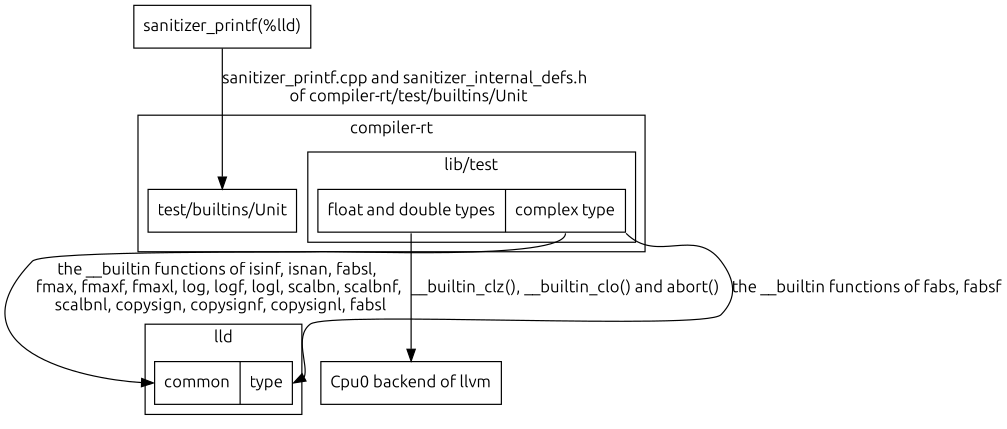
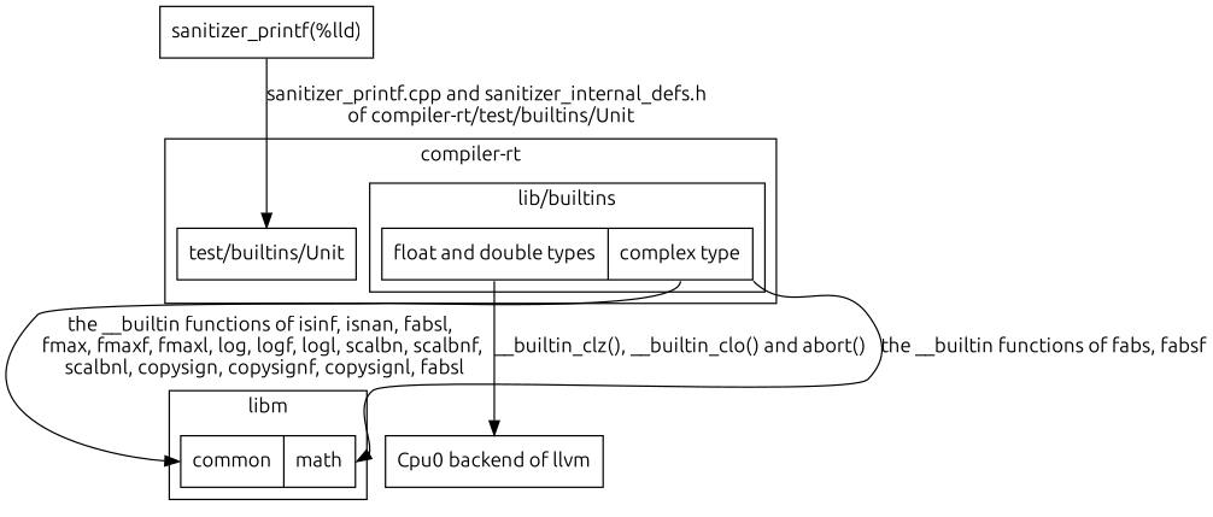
  digraph {
    compound=true
    fontname=Ubuntu
    rankdir=TB
    node [fontname=Ubuntu shape=record]
    edge [fontname=Ubuntu]
    n1 [label="<fdt> float and double types | <ct> complex type"]
    n2 [label="test/builtins/Unit"]
-   n3 [label="<c> common | <ma> type"]
+   n3 [label="<c> common | <ma> math"]
    n4 [label="Cpu0 backend of llvm"]
    n5 [label="sanitizer_printf(%lld)"]
    subgraph cluster_1 {
      label="compiler-rt"
      n2
      subgraph cluster_2 {
-       label="lib/test"
+       label="lib/builtins"
        n1
      }
    }
    subgraph cluster_3 {
-     label=lld
+     label=libm
      n3
    }
    n1 -> n3 [headport=c label="the __builtin functions of isinf, isnan, fabsl, \n fmax, fmaxf, fmaxl, log, logf, logl, scalbn, scalbnf, \n scalbnl, copysign, copysignf, copysignl, fabsl" tailport=ct]
    n1 -> n3 [headport=ma label="the __builtin functions of fabs, fabsf" tailport="ct:se"]
    n1 -> n4 [label="__builtin_clz(), __builtin_clo() and abort()" tailport=fdt]
    n5 -> n2 [label="sanitizer_printf.cpp and sanitizer_internal_defs.h \n of compiler-rt/test/builtins/Unit"]
  }
